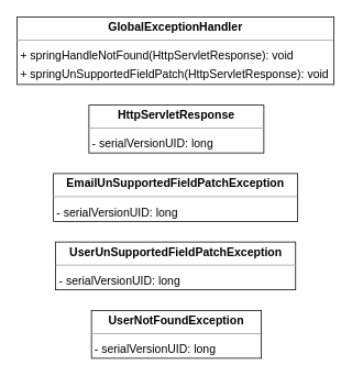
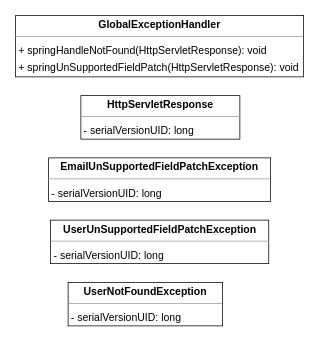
  <mxCell id="0" />
  <mxCell id="1" parent="0" />
  <mxCell id="2" value="&lt;p style=&quot;margin:0px;margin-top:4px;text-align:center;&quot;&gt;&lt;b&gt;HttpServletResponse&lt;/b&gt;&lt;/p&gt;&lt;hr size=&quot;1&quot;/&gt;&lt;p style=&quot;margin:0 0 0 4px;line-height:1.6;&quot;&gt;- serialVersionUID: long&lt;/p&gt;" style="verticalAlign=top;align=left;overflow=fill;fontSize=14;fontFamily=Helvetica;html=1;rounded=0;shadow=0;comic=0;labelBackgroundColor=none;strokeWidth=1;" vertex="1" parent="1"><mxGeometry x="107" y="127" width="212" height="58" as="geometry" /></mxCell>
  <mxCell id="3" value="&lt;p style=&quot;margin:0px;margin-top:4px;text-align:center;&quot;&gt;&lt;b&gt;EmailUnSupportedFieldPatchException&lt;/b&gt;&lt;/p&gt;&lt;hr size=&quot;1&quot;/&gt;&lt;p style=&quot;margin:0 0 0 4px;line-height:1.6;&quot;&gt;- serialVersionUID: long&lt;/p&gt;" style="verticalAlign=top;align=left;overflow=fill;fontSize=14;fontFamily=Helvetica;html=1;rounded=0;shadow=0;comic=0;labelBackgroundColor=none;strokeWidth=1;" vertex="1" parent="1"><mxGeometry x="64" y="210" width="296" height="58" as="geometry" /></mxCell>
  <mxCell id="4" value="&lt;p style=&quot;margin:0px;margin-top:4px;text-align:center;&quot;&gt;&lt;b&gt;GlobalExceptionHandler&lt;/b&gt;&lt;/p&gt;&lt;hr size=&quot;1&quot;/&gt;&lt;p style=&quot;margin:0 0 0 4px;line-height:1.6;&quot;&gt;+ springHandleNotFound(HttpServletResponse): void&lt;br/&gt;+ springUnSupportedFieldPatch(HttpServletResponse): void&lt;/p&gt;" style="verticalAlign=top;align=left;overflow=fill;fontSize=14;fontFamily=Helvetica;html=1;rounded=0;shadow=0;comic=0;labelBackgroundColor=none;strokeWidth=1;" vertex="1" parent="1"><mxGeometry x="20" y="20" width="384" height="82" as="geometry" /></mxCell>
- <mxCell id="5" value="&lt;p style=&quot;margin:0px;margin-top:4px;text-align:center;&quot;&gt;&lt;b&gt;UserNotFoundException&lt;/b&gt;&lt;/p&gt;&lt;hr size=&quot;1&quot;/&gt;&lt;p style=&quot;margin:0 0 0 4px;line-height:1.6;&quot;&gt;- serialVersionUID: long&lt;/p&gt;" style="verticalAlign=top;align=left;overflow=fill;fontSize=14;fontFamily=Helvetica;html=1;rounded=0;shadow=0;comic=0;labelBackgroundColor=none;strokeWidth=1;" vertex="1" parent="1"><mxGeometry x="110" y="376" width="206" height="58" as="geometry" /></mxCell>
+ <mxCell id="5" value="&lt;p style=&quot;margin:0px;margin-top:4px;text-align:center;&quot;&gt;&lt;b&gt;UserNotFoundException&lt;/b&gt;&lt;/p&gt;&lt;hr size=&quot;1&quot;/&gt;&lt;p style=&quot;margin:0 0 0 4px;line-height:1.6;&quot;&gt;- serialVersionUID: long&lt;/p&gt;" style="verticalAlign=top;align=left;overflow=fill;fontSize=14;fontFamily=Helvetica;html=1;rounded=0;shadow=0;comic=0;labelBackgroundColor=none;strokeWidth=1;" vertex="1" parent="1"><mxGeometry x="90" y="376" width="206" height="58" as="geometry" /></mxCell>
  <mxCell id="6" value="&lt;p style=&quot;margin:0px;margin-top:4px;text-align:center;&quot;&gt;&lt;b&gt;UserUnSupportedFieldPatchException&lt;/b&gt;&lt;/p&gt;&lt;hr size=&quot;1&quot;/&gt;&lt;p style=&quot;margin:0 0 0 4px;line-height:1.6;&quot;&gt;- serialVersionUID: long&lt;/p&gt;" style="verticalAlign=top;align=left;overflow=fill;fontSize=14;fontFamily=Helvetica;html=1;rounded=0;shadow=0;comic=0;labelBackgroundColor=none;strokeWidth=1;" vertex="1" parent="1"><mxGeometry x="66.5" y="293" width="291" height="58" as="geometry" /></mxCell>
